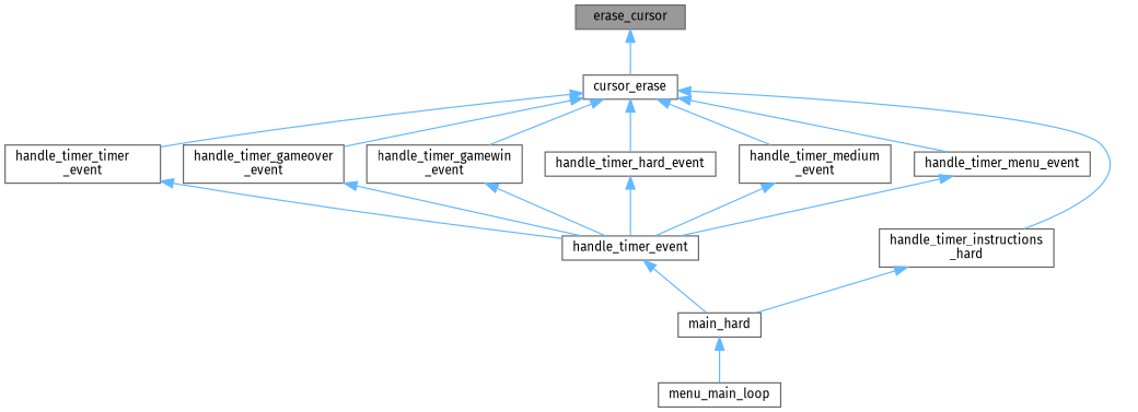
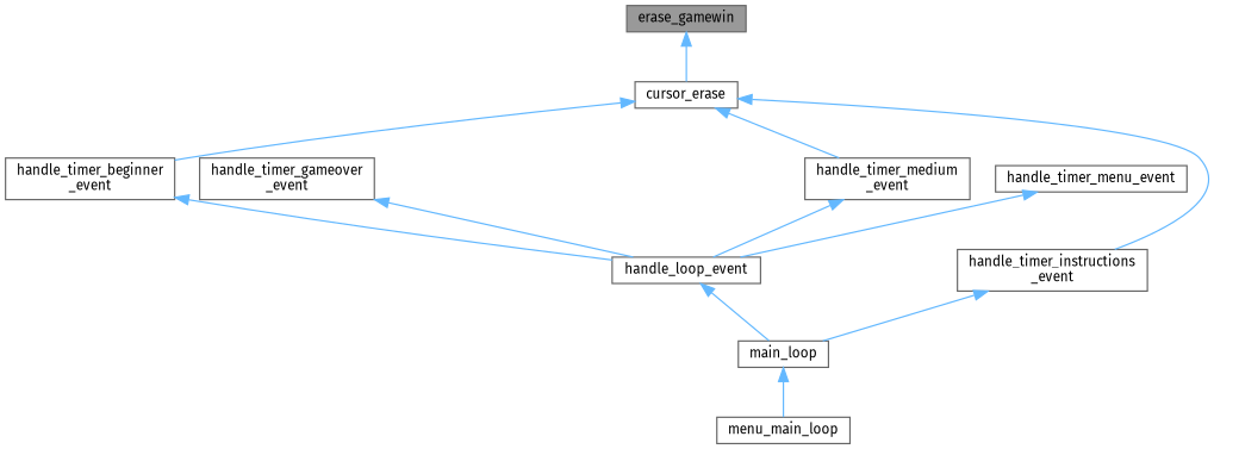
  digraph {
    fontname="Fira Sans"
    rankdir=TB
    node [color=grey40 fillcolor=white fontname="Fira Sans" fontsize=10 shape=box style=filled]
    edge [color=steelblue1 dir=back fontname="Fira Sans" fontsize=10 labelfontname=Helvetica labelfontsize=10 style=solid]
-   n1 [color=gray40 fillcolor=grey60 fontcolor=black height=0.2 label=erase_cursor width=0.4]
+   n1 [color=gray40 fillcolor=grey60 fontcolor=black height=0.2 label=erase_gamewin width=0.4]
    n2 [height=0.2 label=cursor_erase width=0.4]
-   n3 [height=0.2 label="handle_timer_timer\l_event" width=0.4]
+   n3 [height=0.2 label="handle_timer_beginner\l_event" width=0.4]
    n4 [height=0.2 label="handle_timer_gameover\l_event" width=0.4]
-   n5 [height=0.2 label="handle_timer_gamewin\l_event" width=0.4]
-   n6 [height=0.2 label=handle_timer_hard_event width=0.4]
-   n7 [height=0.2 label="handle_timer_instructions\l_hard" width=0.4]
+   n7 [height=0.2 label="handle_timer_instructions\l_event" width=0.4]
    n8 [height=0.2 label="handle_timer_medium\l_event" width=0.4]
    n9 [height=0.2 label=handle_timer_menu_event width=0.4]
-   n10 [height=0.2 label=handle_timer_event width=0.4]
-   n11 [height=0.2 label=main_hard width=0.4]
+   n10 [height=0.2 label=handle_loop_event width=0.4]
+   n11 [height=0.2 label=main_loop width=0.4]
    n12 [height=0.2 label=menu_main_loop width=0.4]
    n1 -> n2
    n2 -> n3
-   n2 -> n4
-   n2 -> n5
-   n2 -> n6
    n2 -> n7
    n2 -> n8
-   n2 -> n9
    n3 -> n10
    n4 -> n10
-   n5 -> n10
-   n6 -> n10
    n7 -> n11
    n8 -> n10
    n9 -> n10
    n10 -> n11
    n11 -> n12
  }
